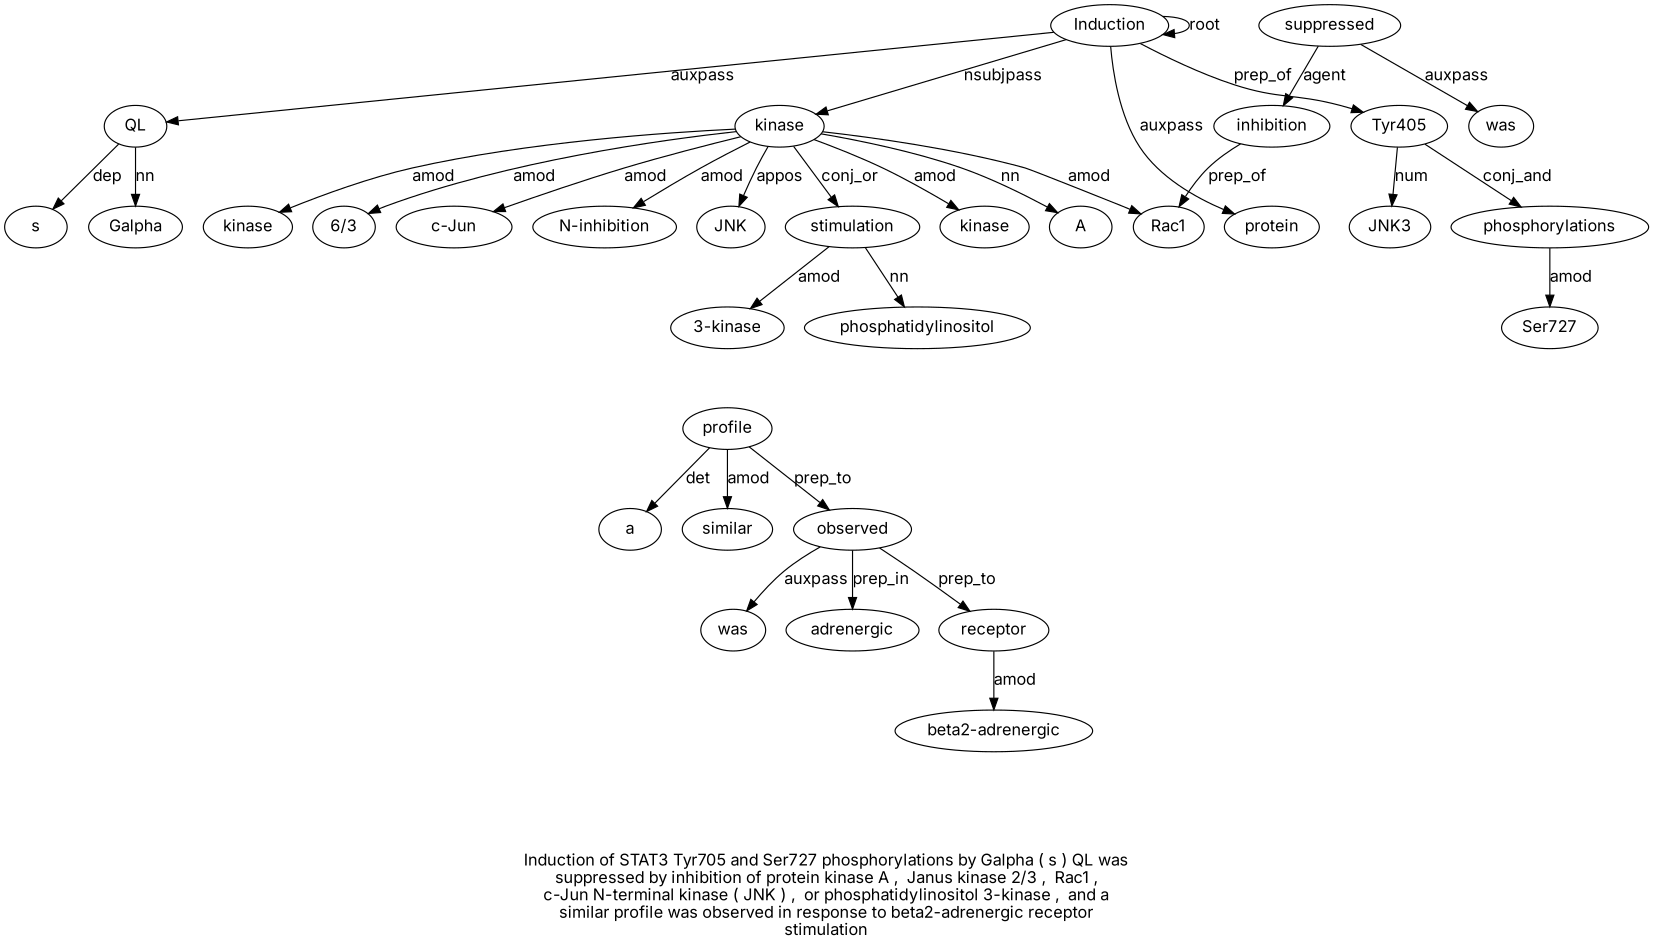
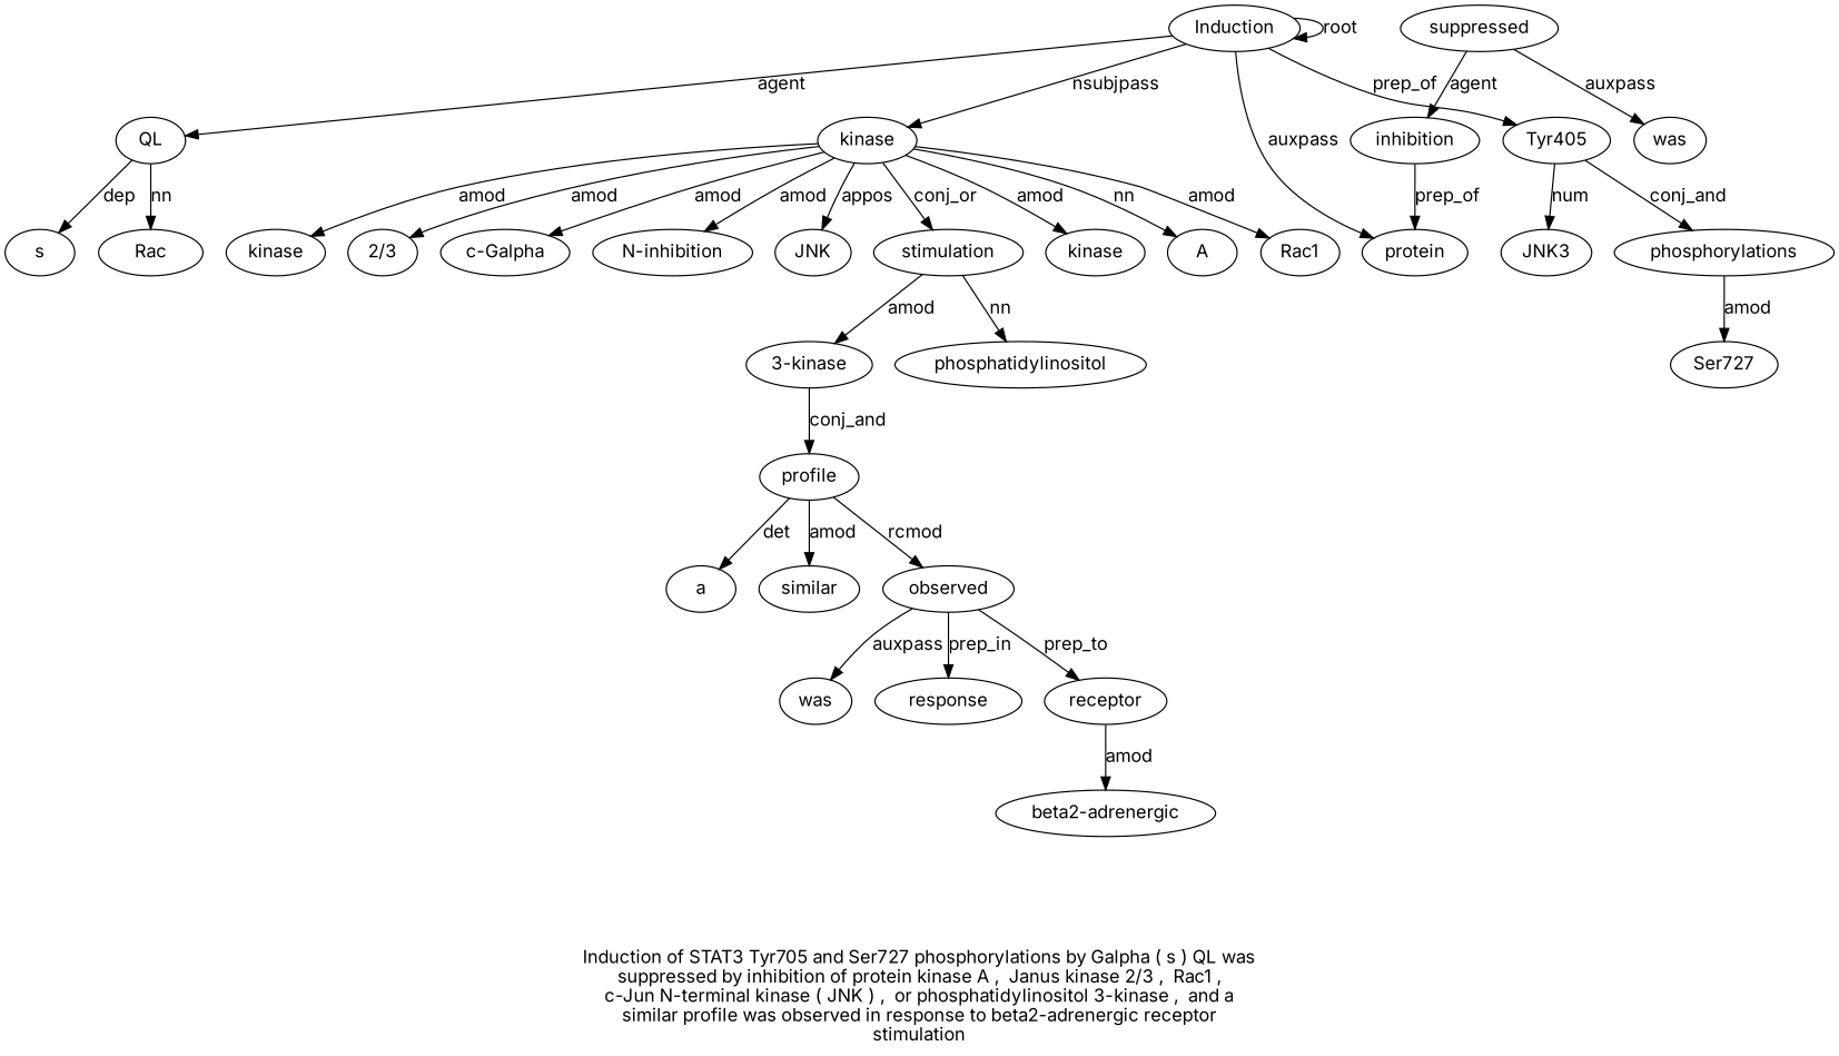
  digraph {
    fontname=Inter
    label="Induction of STAT3 Tyr705 and Ser727 phosphorylations by Galpha ( s ) QL was\nsuppressed by inhibition of protein kinase A ,  Janus kinase 2/3 ,  Rac1 ,\nc-Jun N-terminal kinase ( JNK ) ,  or phosphatidylinositol 3-kinase ,  and a\nsimilar profile was observed in response to beta2-adrenergic receptor\nstimulation"
    node [fillcolor=white fontname=Inter style=filled]
    edge [fontname=Inter]
    n1 [label=Induction]
    n2 [label=Tyr405]
    n3 [label=QL]
    n4 [label=kinase]
    n5 [label=protein]
    n6 [label=JNK3]
    n7 [label=phosphorylations]
-   n8 [label=Galpha]
+   n8 [label=Rac]
    n9 [label=s]
    n10 [label=suppressed]
    n11 [label=was]
    n12 [label=inhibition]
    n13 [label=kinase]
    n14 [label=A]
    n15 [label=kinase]
-   n16 [label="6/3"]
+   n16 [label="2/3"]
    n17 [label=Rac1]
-   n18 [label="c-Jun"]
+   n18 [label="c-Galpha"]
    n19 [label="N-inhibition"]
    n20 [label=JNK]
    n21 [label=stimulation]
    n22 [label=Ser727]
    n23 [label=phosphatidylinositol]
    n24 [label="3-kinase"]
    n25 [label=profile]
    n26 [label=a]
    n27 [label=similar]
    n28 [label=observed]
    n29 [label=was]
-   n30 [label=adrenergic]
+   n30 [label=response]
    n31 [label=receptor]
    n32 [label="beta2-adrenergic"]
    n1 -> n1 [label=root]
    n1 -> n2 [label=prep_of]
-   n1 -> n3 [label=auxpass]
+   n1 -> n3 [label=agent]
    n1 -> n4 [label=nsubjpass]
    n1 -> n5 [label=auxpass]
    n2 -> n6 [label=num]
    n2 -> n7 [label=conj_and]
    n3 -> n8 [label=nn]
    n3 -> n9 [label=dep]
    n4 -> n13 [label=amod]
    n4 -> n14 [label=nn]
    n4 -> n15 [label=amod]
    n4 -> n16 [label=amod]
    n4 -> n17 [label=amod]
    n4 -> n18 [label=amod]
    n4 -> n19 [label=amod]
    n4 -> n20 [label=appos]
    n4 -> n21 [label=conj_or]
    n7 -> n22 [label=amod]
    n10 -> n11 [label=auxpass]
    n10 -> n12 [label=agent]
-   n12 -> n17 [label=prep_of]
+   n12 -> n5 [label=prep_of]
    n21 -> n23 [label=nn]
    n21 -> n24 [label=amod]
+   n24 -> n25 [label=conj_and]
    n25 -> n26 [label=det]
    n25 -> n27 [label=amod]
-   n25 -> n28 [label=prep_to]
+   n25 -> n28 [label=rcmod]
    n28 -> n29 [label=auxpass]
    n28 -> n30 [label=prep_in]
    n28 -> n31 [label=prep_to]
    n31 -> n32 [label=amod]
  }
